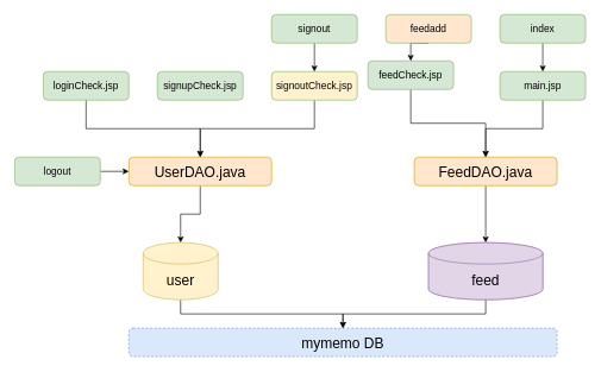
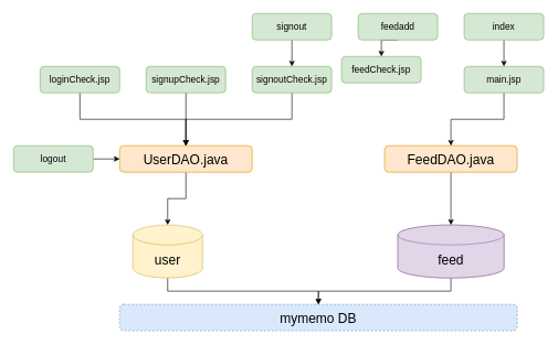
  <mxCell id="0" />
  <mxCell id="1" parent="0" />
  <mxCell id="2" style="edgeStyle=orthogonalEdgeStyle;rounded=0;orthogonalLoop=1;jettySize=auto;html=1;exitX=0.5;exitY=1;exitDx=0;exitDy=0;entryX=0.5;entryY=0;entryDx=0;entryDy=0;entryPerimeter=0;fontSize=20;" edge="1" parent="1" source="3" target="21"><mxGeometry relative="1" as="geometry" /></mxCell>
  <mxCell id="3" value="UserDAO.java" style="rounded=1;whiteSpace=wrap;html=1;fontSize=20;fillColor=#ffe6cc;strokeColor=#d79b00;" vertex="1" parent="1"><mxGeometry x="180" y="220" width="200" height="40" as="geometry" /></mxCell>
  <mxCell id="4" style="edgeStyle=orthogonalEdgeStyle;rounded=0;orthogonalLoop=1;jettySize=auto;html=1;exitX=0.5;exitY=1;exitDx=0;exitDy=0;entryX=0.5;entryY=0;entryDx=0;entryDy=0;entryPerimeter=0;fontSize=20;" edge="1" parent="1" source="5" target="19"><mxGeometry relative="1" as="geometry" /></mxCell>
  <mxCell id="5" value="FeedDAO.java" style="rounded=1;whiteSpace=wrap;html=1;fontSize=20;fillColor=#ffe6cc;strokeColor=#d79b00;" vertex="1" parent="1"><mxGeometry x="580" y="220" width="200" height="40" as="geometry" /></mxCell>
  <mxCell id="6" style="edgeStyle=orthogonalEdgeStyle;rounded=0;orthogonalLoop=1;jettySize=auto;html=1;exitX=0.5;exitY=1;exitDx=0;exitDy=0;entryX=0.5;entryY=0;entryDx=0;entryDy=0;fontSize=20;" edge="1" parent="1" source="7" target="3"><mxGeometry relative="1" as="geometry" /></mxCell>
  <mxCell id="7" value="loginCheck.jsp" style="rounded=1;whiteSpace=wrap;html=1;fontSize=14;fillColor=#d5e8d4;strokeColor=#82b366;" vertex="1" parent="1"><mxGeometry x="60" y="100" width="120" height="40" as="geometry" /></mxCell>
  <mxCell id="8" value="feed" style="shape=cylinder3;whiteSpace=wrap;html=1;boundedLbl=1;backgroundOutline=1;size=15;fontSize=20;fillColor=#e1d5e7;strokeColor=#9673a6;" vertex="1" parent="1"><mxGeometry x="600" y="340" width="160" height="80" as="geometry" /></mxCell>
+ <mxCell id="9" style="edgeStyle=orthogonalEdgeStyle;rounded=0;orthogonalLoop=1;jettySize=auto;html=1;exitX=0.5;exitY=1;exitDx=0;exitDy=0;fontSize=20;entryX=0.5;entryY=0;entryDx=0;entryDy=0;" edge="1" parent="1" source="10" target="3"><mxGeometry relative="1" as="geometry"><mxPoint x="280" y="220" as="targetPoint" /></mxGeometry></mxCell>
  <mxCell id="10" value="signupCheck.jsp" style="rounded=1;whiteSpace=wrap;html=1;fontSize=14;fillColor=#d5e8d4;strokeColor=#82b366;" vertex="1" parent="1"><mxGeometry x="220" y="100" width="120" height="40" as="geometry" /></mxCell>
  <mxCell id="11" style="edgeStyle=orthogonalEdgeStyle;rounded=0;orthogonalLoop=1;jettySize=auto;html=1;exitX=0.5;exitY=1;exitDx=0;exitDy=0;fontSize=20;entryX=0.5;entryY=0;entryDx=0;entryDy=0;" edge="1" parent="1" source="12" target="3"><mxGeometry relative="1" as="geometry"><mxPoint x="260" y="220" as="targetPoint" /></mxGeometry></mxCell>
- <mxCell id="12" value="signoutCheck.jsp" style="rounded=1;whiteSpace=wrap;html=1;fontSize=14;fillColor=#fff2cc;strokeColor=#82b366;" vertex="1" parent="1"><mxGeometry x="380" y="100" width="120" height="40" as="geometry" /></mxCell>
- <mxCell id="13" style="edgeStyle=orthogonalEdgeStyle;rounded=0;orthogonalLoop=1;jettySize=auto;html=1;exitX=0.5;exitY=1;exitDx=0;exitDy=0;entryX=0.5;entryY=0;entryDx=0;entryDy=0;fontSize=20;" edge="1" parent="1" source="14" target="5"><mxGeometry relative="1" as="geometry" /></mxCell>
+ <mxCell id="12" value="signoutCheck.jsp" style="rounded=1;whiteSpace=wrap;html=1;fontSize=14;fillColor=#d5e8d4;strokeColor=#82b366;" vertex="1" parent="1"><mxGeometry x="380" y="100" width="120" height="40" as="geometry" /></mxCell>
  <mxCell id="14" value="feedCheck.jsp" style="rounded=1;whiteSpace=wrap;html=1;fontSize=14;fillColor=#d5e8d4;strokeColor=#82b366;" vertex="1" parent="1"><mxGeometry x="515" y="85" width="120" height="40" as="geometry" /></mxCell>
  <mxCell id="15" style="edgeStyle=orthogonalEdgeStyle;rounded=0;orthogonalLoop=1;jettySize=auto;html=1;exitX=0.5;exitY=1;exitDx=0;exitDy=0;entryX=0.5;entryY=0;entryDx=0;entryDy=0;fontSize=20;" edge="1" parent="1" source="16" target="5"><mxGeometry relative="1" as="geometry" /></mxCell>
  <mxCell id="16" value="main.jsp" style="rounded=1;whiteSpace=wrap;html=1;fontSize=14;fillColor=#d5e8d4;strokeColor=#82b366;" vertex="1" parent="1"><mxGeometry x="700" y="100" width="120" height="40" as="geometry" /></mxCell>
  <mxCell id="17" value="mymemo DB" style="rounded=1;whiteSpace=wrap;html=1;fontSize=20;fillColor=#dae8fc;strokeColor=#6c8ebf;dashed=1;" vertex="1" parent="1"><mxGeometry x="180" y="460" width="600" height="40" as="geometry" /></mxCell>
  <mxCell id="18" style="edgeStyle=orthogonalEdgeStyle;rounded=0;orthogonalLoop=1;jettySize=auto;html=1;exitX=0.5;exitY=1;exitDx=0;exitDy=0;exitPerimeter=0;entryX=0.5;entryY=0;entryDx=0;entryDy=0;fontSize=20;" edge="1" parent="1" source="19" target="17"><mxGeometry relative="1" as="geometry" /></mxCell>
  <mxCell id="19" value="feed" style="shape=cylinder3;whiteSpace=wrap;html=1;boundedLbl=1;backgroundOutline=1;size=15;fontSize=20;fillColor=#e1d5e7;strokeColor=#9673a6;" vertex="1" parent="1"><mxGeometry x="600" y="340" width="160" height="80" as="geometry" /></mxCell>
  <mxCell id="20" style="edgeStyle=orthogonalEdgeStyle;rounded=0;orthogonalLoop=1;jettySize=auto;html=1;exitX=0.5;exitY=1;exitDx=0;exitDy=0;exitPerimeter=0;entryX=0.5;entryY=0;entryDx=0;entryDy=0;fontSize=20;" edge="1" parent="1" source="21" target="17"><mxGeometry relative="1" as="geometry" /></mxCell>
  <mxCell id="21" value="user" style="shape=cylinder3;whiteSpace=wrap;html=1;boundedLbl=1;backgroundOutline=1;size=15;fontSize=20;fillColor=#fff2cc;strokeColor=#d6b656;" vertex="1" parent="1"><mxGeometry x="200" y="340" width="105" height="80" as="geometry" /></mxCell>
  <mxCell id="22" style="edgeStyle=orthogonalEdgeStyle;rounded=0;orthogonalLoop=1;jettySize=auto;html=1;exitX=0.5;exitY=1;exitDx=0;exitDy=0;entryX=0.5;entryY=0;entryDx=0;entryDy=0;fontSize=20;" edge="1" parent="1" source="23" target="12"><mxGeometry relative="1" as="geometry" /></mxCell>
  <mxCell id="23" value="signout" style="rounded=1;whiteSpace=wrap;html=1;fontSize=14;fillColor=#d5e8d4;strokeColor=#82b366;" vertex="1" parent="1"><mxGeometry x="380" y="20" width="120" height="40" as="geometry" /></mxCell>
  <mxCell id="24" style="edgeStyle=orthogonalEdgeStyle;rounded=0;orthogonalLoop=1;jettySize=auto;html=1;exitX=0.5;exitY=1;exitDx=0;exitDy=0;entryX=0.5;entryY=0;entryDx=0;entryDy=0;fontSize=20;" edge="1" parent="1" source="25" target="14"><mxGeometry relative="1" as="geometry" /></mxCell>
- <mxCell id="25" value="feedadd" style="rounded=1;whiteSpace=wrap;html=1;fontSize=14;fillColor=#ffe6cc;strokeColor=#82b366;" vertex="1" parent="1"><mxGeometry x="540" y="20" width="120" height="40" as="geometry" /></mxCell>
+ <mxCell id="25" value="feedadd" style="rounded=1;whiteSpace=wrap;html=1;fontSize=14;fillColor=#d5e8d4;strokeColor=#82b366;" vertex="1" parent="1"><mxGeometry x="540" y="20" width="120" height="40" as="geometry" /></mxCell>
  <mxCell id="26" style="edgeStyle=orthogonalEdgeStyle;rounded=0;orthogonalLoop=1;jettySize=auto;html=1;exitX=0.5;exitY=1;exitDx=0;exitDy=0;fontSize=20;" edge="1" parent="1" source="27" target="16"><mxGeometry relative="1" as="geometry" /></mxCell>
  <mxCell id="27" value="index" style="rounded=1;whiteSpace=wrap;html=1;fontSize=14;fillColor=#d5e8d4;strokeColor=#82b366;" vertex="1" parent="1"><mxGeometry x="700" y="20" width="120" height="40" as="geometry" /></mxCell>
  <mxCell id="28" style="edgeStyle=orthogonalEdgeStyle;rounded=0;orthogonalLoop=1;jettySize=auto;html=1;exitX=1;exitY=0.5;exitDx=0;exitDy=0;entryX=0;entryY=0.5;entryDx=0;entryDy=0;fontSize=20;" edge="1" parent="1" source="29" target="3"><mxGeometry relative="1" as="geometry" /></mxCell>
  <mxCell id="29" value="logout" style="rounded=1;whiteSpace=wrap;html=1;fontSize=14;fillColor=#d5e8d4;strokeColor=#82b366;" vertex="1" parent="1"><mxGeometry y="220" width="120" height="40" as="geometry" x="20" /></mxCell>
